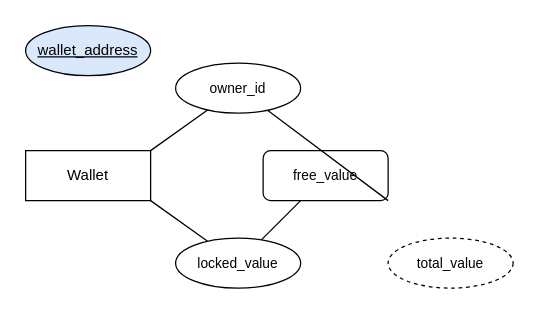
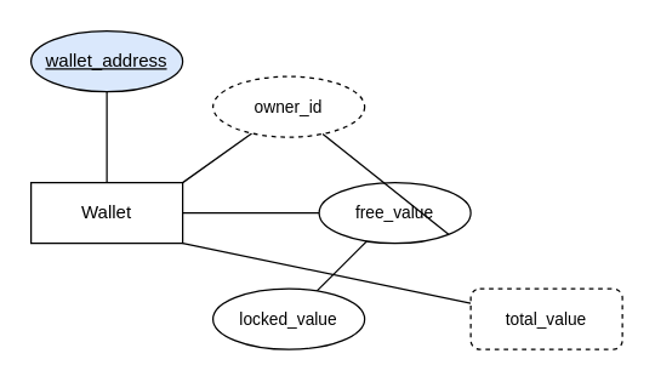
  <mxCell id="0" />
  <mxCell id="1" parent="0" />
  <mxCell id="2" style="edgeStyle=none;rounded=0;orthogonalLoop=1;jettySize=auto;html=1;exitX=1;exitY=0;exitDx=0;exitDy=0;strokeColor=default;align=center;verticalAlign=middle;fontFamily=Helvetica;fontSize=11;fontColor=default;labelBackgroundColor=default;endArrow=none;endFill=0;" edge="1" parent="1" source="5" target="8"><mxGeometry relative="1" as="geometry" /></mxCell>
- <mxCell id="3" style="edgeStyle=none;rounded=0;orthogonalLoop=1;jettySize=auto;html=1;exitX=1;exitY=1;exitDx=0;exitDy=0;strokeColor=default;align=center;verticalAlign=middle;fontFamily=Helvetica;fontSize=11;fontColor=default;labelBackgroundColor=default;endArrow=none;endFill=0;" edge="1" parent="1" source="5" target="11"><mxGeometry relative="1" as="geometry" /></mxCell>
+ <mxCell id="3" style="edgeStyle=none;rounded=0;orthogonalLoop=1;jettySize=auto;html=1;exitX=1;exitY=1;exitDx=0;exitDy=0;strokeColor=default;align=center;verticalAlign=middle;fontFamily=Helvetica;fontSize=11;fontColor=default;labelBackgroundColor=default;endArrow=none;endFill=0;" edge="1" parent="1" source="5" target="12"><mxGeometry relative="1" as="geometry" /></mxCell>
+ <mxCell id="4" style="edgeStyle=none;rounded=0;orthogonalLoop=1;jettySize=auto;html=1;exitX=1;exitY=0.5;exitDx=0;exitDy=0;strokeColor=default;align=center;verticalAlign=middle;fontFamily=Helvetica;fontSize=11;fontColor=default;labelBackgroundColor=default;endArrow=none;endFill=0;" edge="1" parent="1" source="5" target="9"><mxGeometry relative="1" as="geometry" /></mxCell>
  <mxCell id="5" value="Wallet" style="whiteSpace=wrap;html=1;align=center;" vertex="1" parent="1"><mxGeometry x="20" y="120" width="100" height="40" as="geometry" /></mxCell>
+ <mxCell id="6" style="rounded=0;orthogonalLoop=1;jettySize=auto;html=1;entryX=0.5;entryY=0;entryDx=0;entryDy=0;endArrow=none;endFill=0;" edge="1" parent="1" source="7" target="5"><mxGeometry relative="1" as="geometry" /></mxCell>
  <mxCell id="7" value="wallet_address" style="ellipse;whiteSpace=wrap;html=1;align=center;fontStyle=4;fillColor=#dae8fc;" vertex="1" parent="1"><mxGeometry x="20" y="20" width="100" height="40" as="geometry" /></mxCell>
- <mxCell id="8" value="owner_id" style="ellipse;whiteSpace=wrap;html=1;align=center;fontFamily=Helvetica;fontSize=11;fontColor=default;labelBackgroundColor=default;" vertex="1" parent="1"><mxGeometry x="140" y="50" width="100" height="40" as="geometry" /></mxCell>
- <mxCell id="9" value="free_value" style="whiteSpace=wrap;html=1;align=center;fontFamily=Helvetica;fontSize=11;fontColor=default;labelBackgroundColor=default;rounded=1;" vertex="1" parent="1"><mxGeometry x="210" y="120" width="100" height="40" as="geometry" /></mxCell>
+ <mxCell id="8" value="owner_id" style="ellipse;whiteSpace=wrap;html=1;align=center;fontFamily=Helvetica;fontSize=11;fontColor=default;labelBackgroundColor=default;dashed=1;" vertex="1" parent="1"><mxGeometry x="140" y="50" width="100" height="40" as="geometry" /></mxCell>
+ <mxCell id="9" value="free_value" style="ellipse;whiteSpace=wrap;html=1;align=center;fontFamily=Helvetica;fontSize=11;fontColor=default;labelBackgroundColor=default;" vertex="1" parent="1"><mxGeometry x="210" y="120" width="100" height="40" as="geometry" /></mxCell>
  <mxCell id="10" style="edgeStyle=none;rounded=0;orthogonalLoop=1;jettySize=auto;html=1;strokeColor=default;align=center;verticalAlign=middle;fontFamily=Helvetica;fontSize=11;fontColor=default;labelBackgroundColor=default;endArrow=none;endFill=0;" edge="1" parent="1" source="11" target="9"><mxGeometry relative="1" as="geometry" /></mxCell>
  <mxCell id="11" value="locked_value" style="ellipse;whiteSpace=wrap;html=1;align=center;fontFamily=Helvetica;fontSize=11;fontColor=default;labelBackgroundColor=default;" vertex="1" parent="1"><mxGeometry x="140" y="190" width="100" height="40" as="geometry" /></mxCell>
- <mxCell id="12" value="total_value" style="ellipse;whiteSpace=wrap;html=1;align=center;dashed=1;fontFamily=Helvetica;fontSize=11;fontColor=default;labelBackgroundColor=default;" vertex="1" parent="1"><mxGeometry x="310" y="190" width="100" height="40" as="geometry" /></mxCell>
+ <mxCell id="12" value="total_value" style="whiteSpace=wrap;html=1;align=center;dashed=1;fontFamily=Helvetica;fontSize=11;fontColor=default;labelBackgroundColor=default;rounded=1;" vertex="1" parent="1"><mxGeometry x="310" y="190" width="100" height="40" as="geometry" /></mxCell>
  <mxCell id="13" style="edgeStyle=none;rounded=0;orthogonalLoop=1;jettySize=auto;html=1;exitX=1;exitY=1;exitDx=0;exitDy=0;strokeColor=default;align=center;verticalAlign=middle;fontFamily=Helvetica;fontSize=11;fontColor=default;labelBackgroundColor=default;endArrow=none;endFill=0;" edge="1" parent="1" source="9" target="8"><mxGeometry relative="1" as="geometry" /></mxCell>
